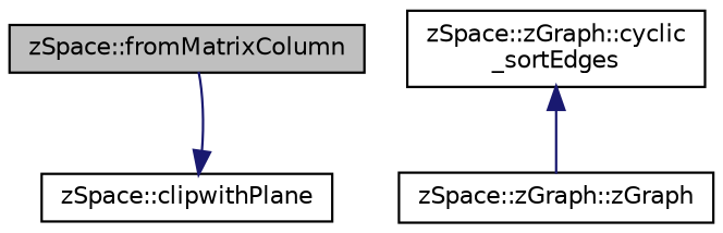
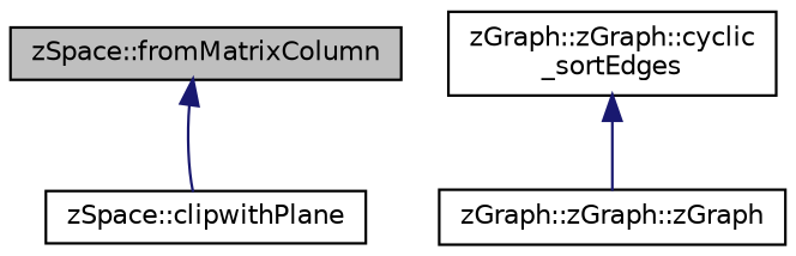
  digraph {
    rankdir=TB
    node [color=black fillcolor=white fontname=Helvetica fontsize=10 shape=record style=filled]
    edge [color=midnightblue dir=back fontname=Helvetica fontsize=10 labelfontname=Helvetica labelfontsize=10 style=solid]
    n1 [fillcolor=grey75 fontcolor=black height=0.2 label="zSpace::fromMatrixColumn" width=0.4]
    n2 [height=0.2 label="zSpace::clipwithPlane" width=0.4]
-   n3 [height=0.2 label="zSpace::zGraph::cyclic\l_sortEdges" width=0.4]
-   n4 [height=0.2 label="zSpace::zGraph::zGraph" width=0.4]
-   n2 -> n1
+   n3 [height=0.2 label="zGraph::zGraph::cyclic\l_sortEdges" width=0.4]
+   n4 [height=0.2 label="zGraph::zGraph::zGraph" width=0.4]
+   n1 -> n2
    n3 -> n4
  }
